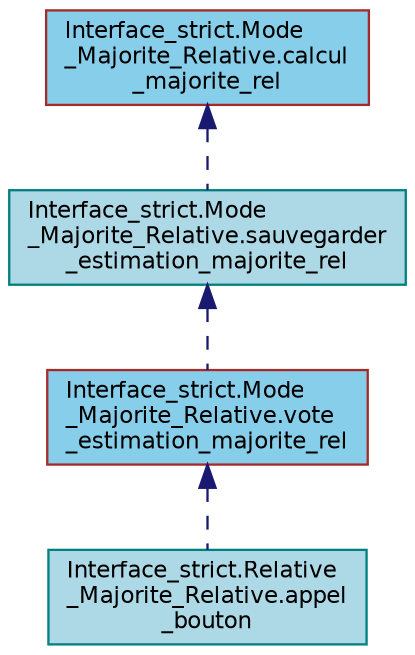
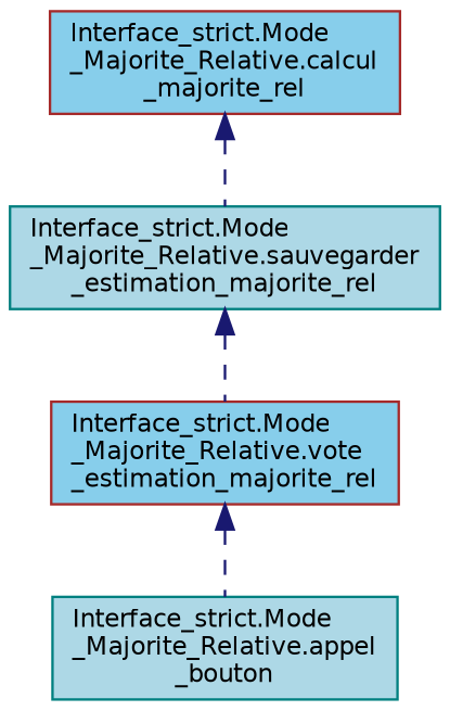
  digraph {
    rankdir=TB
    node [color=brown fillcolor=skyblue fontname=Helvetica fontsize=10 shape=record style=filled]
    edge [color=midnightblue dir=back fontname=Helvetica fontsize=10 labelfontname=Helvetica labelfontsize=10 style=dashed]
    n1 [fontcolor=black height=0.2 label="Interface_strict.Mode\l_Majorite_Relative.calcul\l_majorite_rel" width=0.4]
    n2 [color=teal fillcolor=lightblue height=0.2 label="Interface_strict.Mode\l_Majorite_Relative.sauvegarder\l_estimation_majorite_rel" width=0.4]
    n3 [height=0.2 label="Interface_strict.Mode\l_Majorite_Relative.vote\l_estimation_majorite_rel" width=0.4]
-   n4 [color=teal fillcolor=lightblue height=0.2 label="Interface_strict.Relative\l_Majorite_Relative.appel\l_bouton" width=0.4]
+   n4 [color=teal fillcolor=lightblue height=0.2 label="Interface_strict.Mode\l_Majorite_Relative.appel\l_bouton" width=0.4]
    n1 -> n2
    n2 -> n3
    n3 -> n4
  }
